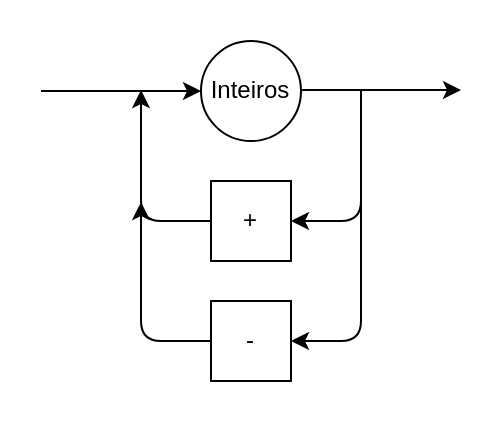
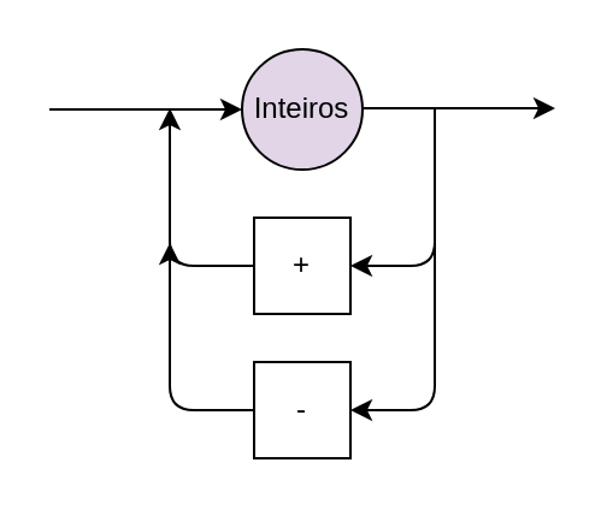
  <mxCell id="0" />
  <mxCell id="1" parent="0" />
- <mxCell id="2" value="Inteiros" style="ellipse;whiteSpace=wrap;html=1;" parent="1" vertex="1"><mxGeometry x="100" y="20" width="50" height="50" as="geometry" /></mxCell>
+ <mxCell id="2" value="Inteiros" style="ellipse;whiteSpace=wrap;html=1;fillColor=#e1d5e7;" parent="1" vertex="1"><mxGeometry x="100" y="20" width="50" height="50" as="geometry" /></mxCell>
  <mxCell id="3" value="" style="endArrow=classic;html=1;entryX=0;entryY=0.5;entryDx=0;entryDy=0;" parent="1" target="2" edge="1"><mxGeometry width="50" height="50" relative="1" as="geometry"><mxPoint x="20" y="45" as="sourcePoint" /><mxPoint x="60" y="30" as="targetPoint" /></mxGeometry></mxCell>
  <mxCell id="4" value="" style="endArrow=classic;html=1;entryX=0;entryY=0.5;entryDx=0;entryDy=0;" parent="1" edge="1"><mxGeometry width="50" height="50" relative="1" as="geometry"><mxPoint x="150" y="44.5" as="sourcePoint" /><mxPoint x="230" y="44.5" as="targetPoint" /></mxGeometry></mxCell>
  <mxCell id="5" value="" style="endArrow=classic;html=1;entryX=1;entryY=0.5;entryDx=0;entryDy=0;" parent="1" target="9" edge="1"><mxGeometry width="50" height="50" relative="1" as="geometry"><mxPoint x="180" y="100" as="sourcePoint" /><mxPoint x="150" y="185" as="targetPoint" /><Array as="points"><mxPoint x="180" y="170" /></Array></mxGeometry></mxCell>
  <mxCell id="6" value="" style="endArrow=classic;html=1;entryX=1;entryY=0.5;entryDx=0;entryDy=0;exitX=0;exitY=0.5;exitDx=0;exitDy=0;" parent="1" source="8" edge="1"><mxGeometry width="50" height="50" relative="1" as="geometry"><mxPoint x="100" y="115" as="sourcePoint" /><mxPoint x="70" y="44.5" as="targetPoint" /><Array as="points"><mxPoint x="70" y="110" /></Array></mxGeometry></mxCell>
  <mxCell id="7" value="" style="endArrow=classic;html=1;entryX=1;entryY=0.5;entryDx=0;entryDy=0;exitX=0;exitY=0.5;exitDx=0;exitDy=0;" parent="1" source="9" edge="1"><mxGeometry width="50" height="50" relative="1" as="geometry"><mxPoint x="100" y="185" as="sourcePoint" /><mxPoint x="70" y="100.5" as="targetPoint" /><Array as="points"><mxPoint x="70" y="170" /></Array></mxGeometry></mxCell>
  <mxCell id="8" value="+" style="rounded=0;whiteSpace=wrap;html=1;" vertex="1" parent="1"><mxGeometry x="105" y="90" width="40" height="40" as="geometry" /></mxCell>
  <mxCell id="9" value="-" style="rounded=0;whiteSpace=wrap;html=1;" vertex="1" parent="1"><mxGeometry x="105" y="150" width="40" height="40" as="geometry" /></mxCell>
  <mxCell id="10" value="" style="endArrow=classic;html=1;entryX=1;entryY=0.5;entryDx=0;entryDy=0;" edge="1" parent="1" target="8"><mxGeometry width="50" height="50" relative="1" as="geometry"><mxPoint x="180" y="44" as="sourcePoint" /><mxPoint x="145" y="114" as="targetPoint" /><Array as="points"><mxPoint x="180" y="110" /></Array></mxGeometry></mxCell>
